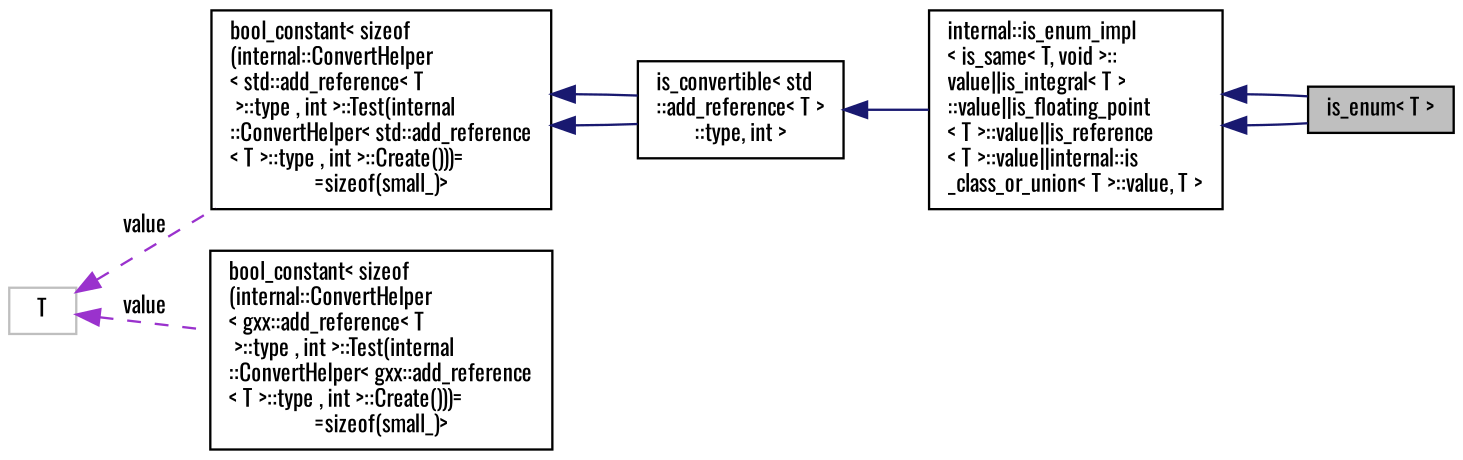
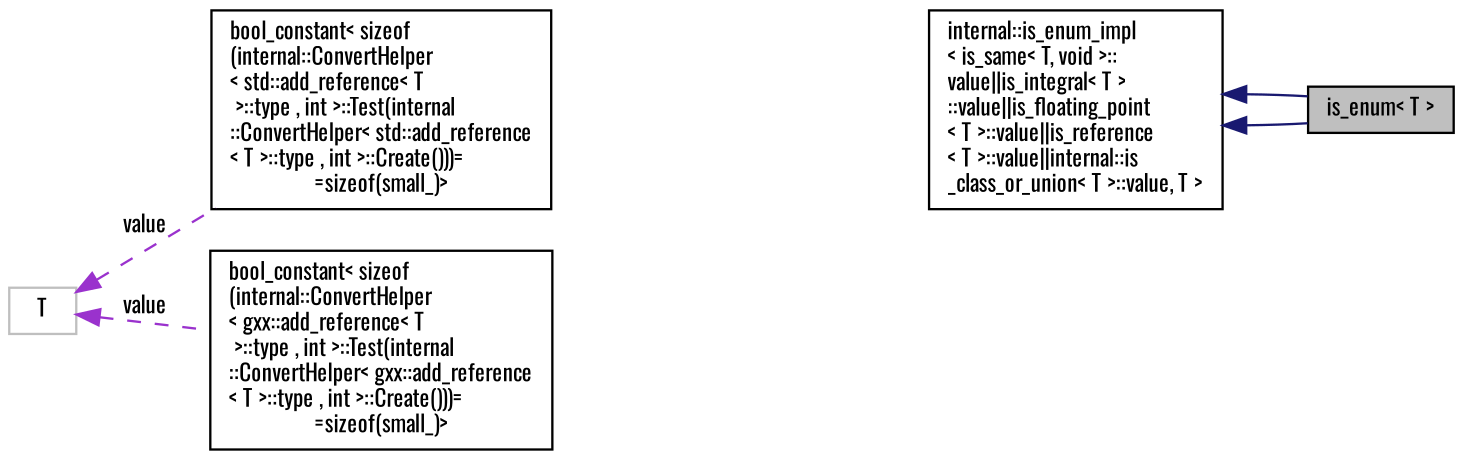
  digraph {
    fontname=Oswald
    rankdir=LR
    node [color=black fillcolor=white fontname=Oswald fontsize=10 shape=record style=filled]
    edge [color=midnightblue dir=back fontname=Oswald fontsize=10 labelfontname=Helvetica labelfontsize=10 style=solid]
    n1 [fillcolor=grey75 fontcolor=black height=0.2 label="is_enum\< T \>" width=0.4]
    n2 [height=0.2 label="internal::is_enum_impl\l\< is_same\< T, void \>::\lvalue\|\|is_integral\< T \>\l::value\|\|is_floating_point\l\< T \>::value\|\|is_reference\l\< T \>::value\|\|internal::is\l_class_or_union\< T \>::value, T \>" width=0.4]
-   n3 [height=0.2 label="is_convertible\< std\l::add_reference\< T \>\l::type, int \>" width=0.4]
    n4 [height=0.2 label="bool_constant\< sizeof\l(internal::ConvertHelper\l\< std::add_reference\< T\l \>::type , int  \>::Test(internal\l::ConvertHelper\< std::add_reference\l\< T \>::type , int  \>::Create()))=\l=sizeof(small_)\>" width=0.4]
    n5 [color=grey75 height=0.2 label=T width=0.4]
    n6 [height=0.2 label="bool_constant\< sizeof\l(internal::ConvertHelper\l\< gxx::add_reference\< T\l \>::type , int  \>::Test(internal\l::ConvertHelper\< gxx::add_reference\l\< T \>::type , int  \>::Create()))=\l=sizeof(small_)\>" width=0.4]
    n2 -> n1
    n2 -> n1
-   n3 -> n2
-   n4 -> n3
-   n4 -> n3
    n5 -> n4 [color=darkorchid3 label=" value" style=dashed]
    n5 -> n6 [color=darkorchid3 label=" value" style=dashed]
  }
